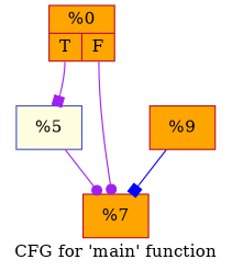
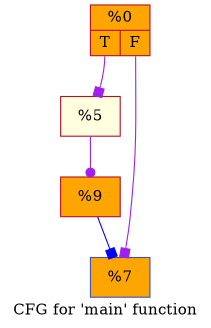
  digraph {
    label="CFG for 'main' function"
    node [color="#b70d28ff" fillcolor=orange shape=record style=filled]
    edge [arrowhead=box color=purple]
    n1 [label="{%0|{<s0>T|<s1>F}}"]
-   n2 [color="#3d50c3ff" fillcolor=lightyellow label="{%5}"]
-   n3 [label="{%7}"]
+   n2 [fillcolor=lightyellow label="{%5}"]
+   n3 [color="#3d50c3ff" label="{%7}"]
    n4 [label="{%9}"]
    n1 -> n2 [tailport=s0]
-   n1 -> n3 [arrowhead=dot tailport=s1]
-   n2 -> n3 [arrowhead=dot]
+   n1 -> n3 [tailport=s1]
+   n2 -> n4 [arrowhead=dot]
    n4 -> n3 [color=blue]
  }
